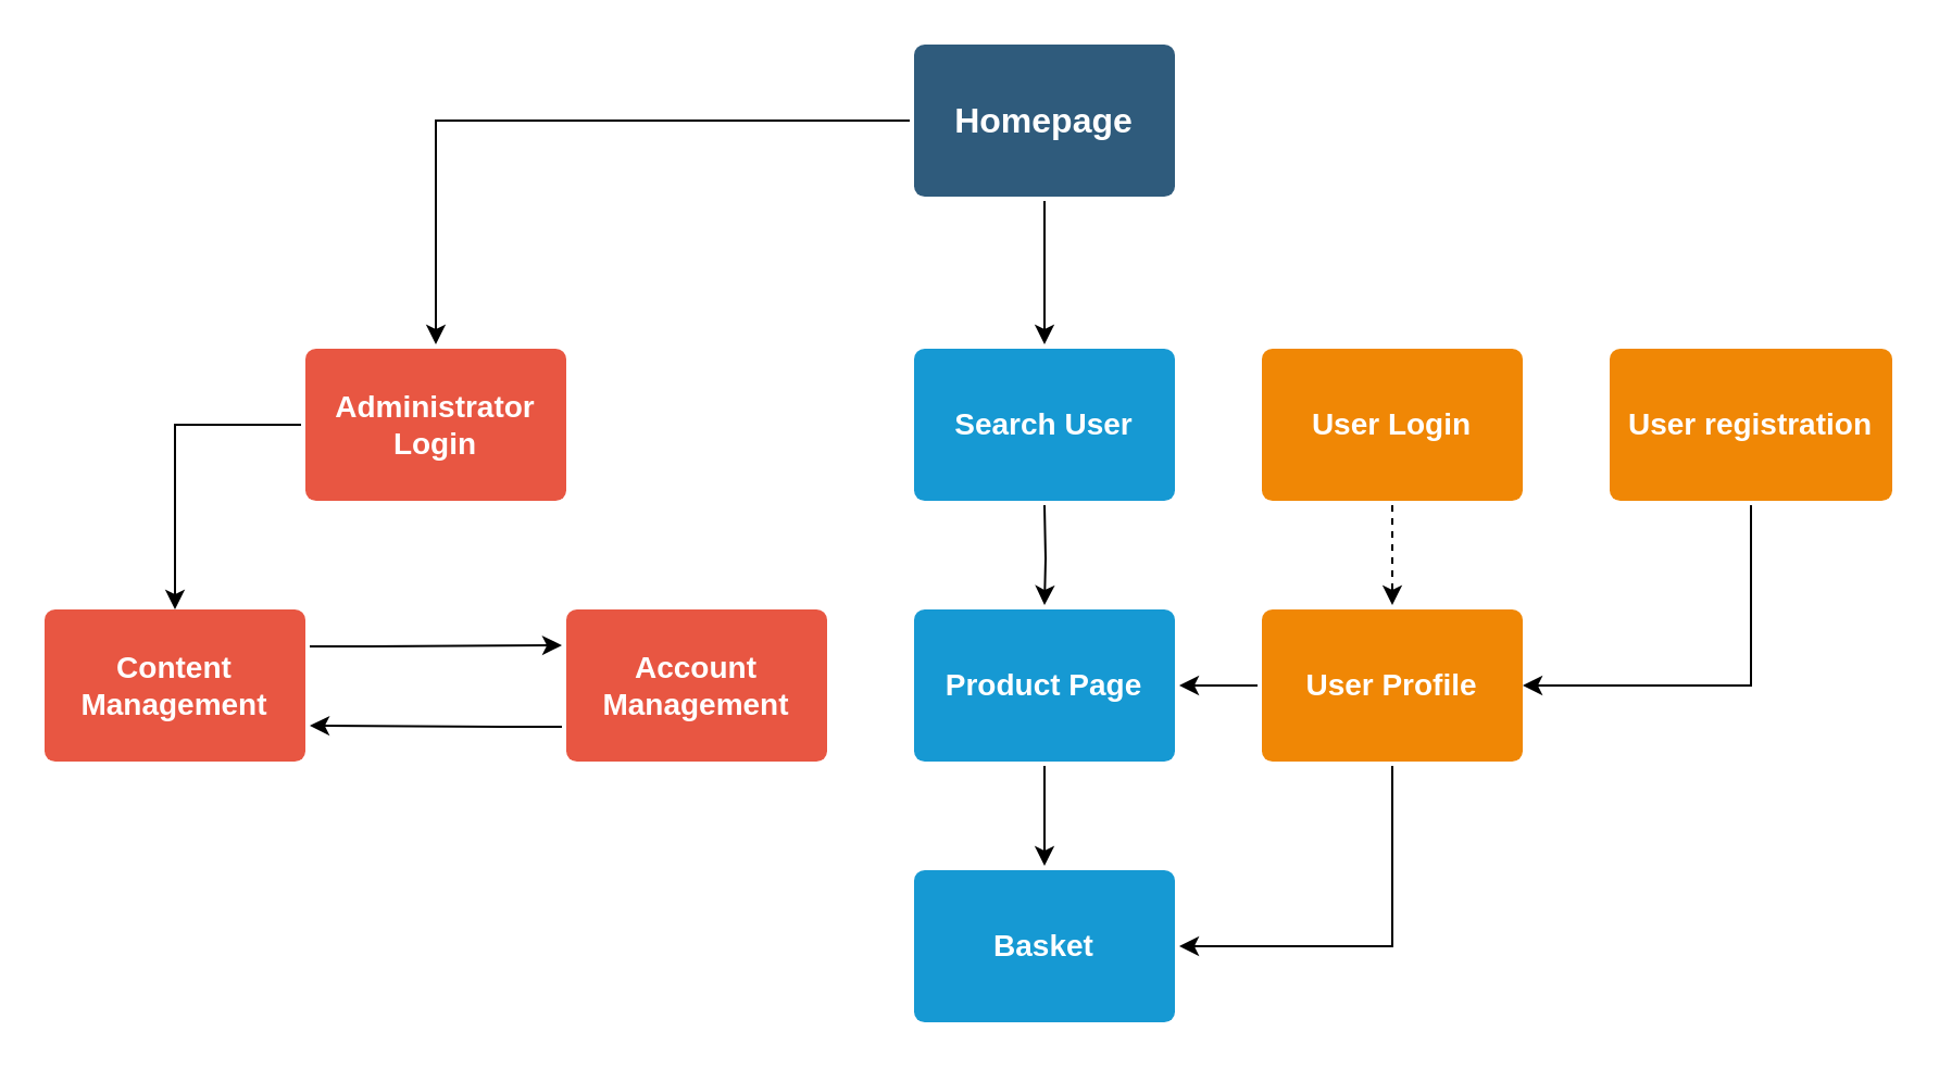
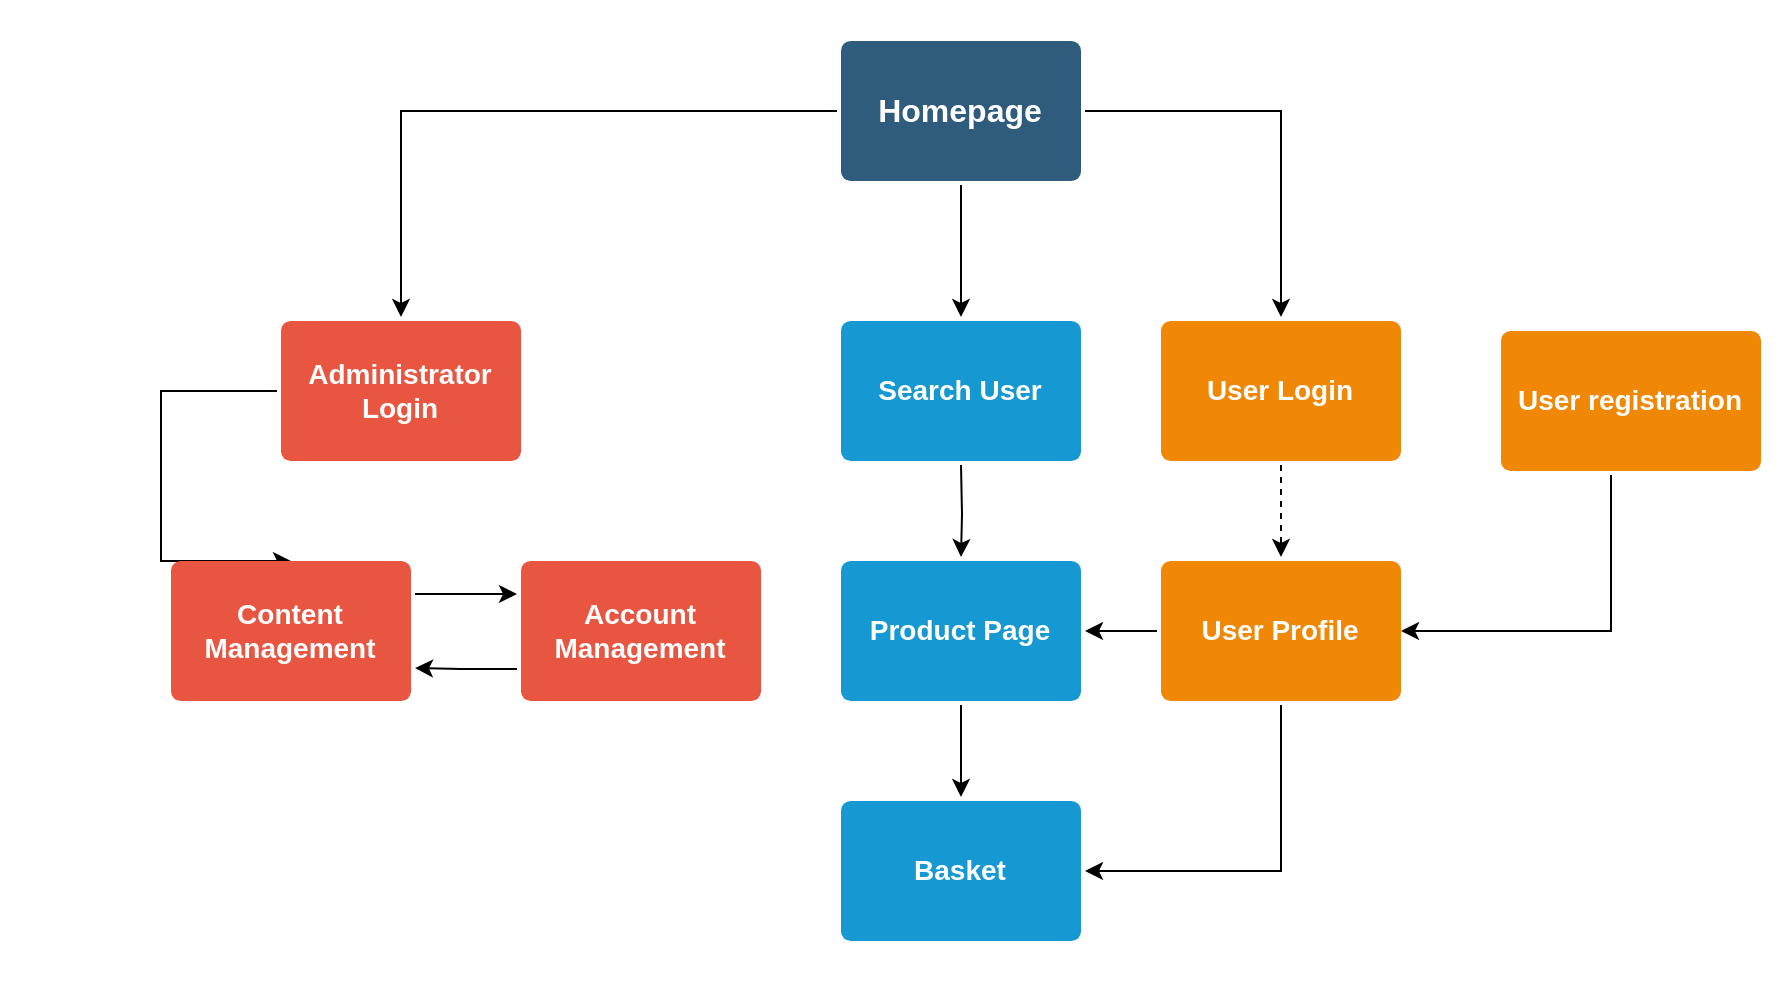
  <mxCell id="0" />
  <mxCell id="1" parent="0" />
  <mxCell id="2" style="edgeStyle=orthogonalEdgeStyle;rounded=0;orthogonalLoop=1;jettySize=auto;html=1;entryX=0.5;entryY=0;entryDx=0;entryDy=0;" edge="1" parent="1" source="5"><mxGeometry relative="1" as="geometry"><mxPoint x="480" y="158" as="targetPoint" /></mxGeometry></mxCell>
+ <mxCell id="3" style="edgeStyle=orthogonalEdgeStyle;rounded=0;orthogonalLoop=1;jettySize=auto;html=1;entryX=0.5;entryY=0;entryDx=0;entryDy=0;" edge="1" parent="1" source="5" target="13"><mxGeometry relative="1" as="geometry" /></mxCell>
  <mxCell id="4" style="edgeStyle=orthogonalEdgeStyle;rounded=0;orthogonalLoop=1;jettySize=auto;html=1;entryX=0.5;entryY=0;entryDx=0;entryDy=0;" edge="1" parent="1" source="5" target="7"><mxGeometry relative="1" as="geometry" /></mxCell>
  <mxCell id="5" value="Homepage" style="rounded=1;whiteSpace=wrap;html=1;shadow=0;labelBackgroundColor=none;strokeColor=none;strokeWidth=3;fillColor=#2F5B7C;fontFamily=Helvetica;fontSize=16;fontColor=#FFFFFF;align=center;fontStyle=1;spacing=5;arcSize=7;perimeterSpacing=2;" parent="1" vertex="1"><mxGeometry x="420" y="20" width="120" height="70" as="geometry" /></mxCell>
  <mxCell id="6" style="edgeStyle=orthogonalEdgeStyle;rounded=0;orthogonalLoop=1;jettySize=auto;html=1;entryX=0.5;entryY=0.027;entryDx=0;entryDy=0;entryPerimeter=0;" edge="1" parent="1" source="7" target="23"><mxGeometry relative="1" as="geometry"><mxPoint x="80" y="270" as="targetPoint" /><Array as="points"><mxPoint x="80" y="195" /></Array></mxGeometry></mxCell>
  <mxCell id="7" value="Administrator Login" style="rounded=1;whiteSpace=wrap;html=1;shadow=0;labelBackgroundColor=none;strokeColor=none;strokeWidth=3;fillColor=#e85642;fontFamily=Helvetica;fontSize=14;fontColor=#FFFFFF;align=center;spacing=5;fontStyle=1;arcSize=7;perimeterSpacing=2;" parent="1" vertex="1"><mxGeometry x="140" y="160" width="120" height="70" as="geometry" /></mxCell>
  <mxCell id="8" style="edgeStyle=orthogonalEdgeStyle;rounded=0;orthogonalLoop=1;jettySize=auto;html=1;entryX=1;entryY=0.5;entryDx=0;entryDy=0;" edge="1" parent="1" source="10" target="16"><mxGeometry relative="1" as="geometry" /></mxCell>
  <mxCell id="9" style="edgeStyle=orthogonalEdgeStyle;rounded=0;orthogonalLoop=1;jettySize=auto;html=1;entryX=1;entryY=0.5;entryDx=0;entryDy=0;" edge="1" parent="1" source="10" target="14"><mxGeometry relative="1" as="geometry"><mxPoint x="580" y="450" as="targetPoint" /><Array as="points"><mxPoint x="640" y="435" /></Array></mxGeometry></mxCell>
  <mxCell id="10" value="User Profile" style="rounded=1;whiteSpace=wrap;html=1;shadow=0;labelBackgroundColor=none;strokeColor=none;strokeWidth=3;fillColor=#F08705;fontFamily=Helvetica;fontSize=14;fontColor=#FFFFFF;align=center;spacing=5;fontStyle=1;arcSize=7;perimeterSpacing=2;" parent="1" vertex="1"><mxGeometry x="580" y="280" width="120" height="70" as="geometry" /></mxCell>
  <mxCell id="11" style="edgeStyle=orthogonalEdgeStyle;rounded=0;orthogonalLoop=1;jettySize=auto;html=1;entryX=0.5;entryY=0;entryDx=0;entryDy=0;" edge="1" parent="1" target="16"><mxGeometry relative="1" as="geometry"><mxPoint x="480" y="232" as="sourcePoint" /></mxGeometry></mxCell>
  <mxCell id="12" style="edgeStyle=orthogonalEdgeStyle;rounded=0;orthogonalLoop=1;jettySize=auto;html=1;entryX=0.5;entryY=0;entryDx=0;entryDy=0;dashed=1;" edge="1" parent="1" source="13" target="10"><mxGeometry relative="1" as="geometry" /></mxCell>
  <mxCell id="13" value="User Login" style="rounded=1;whiteSpace=wrap;html=1;shadow=0;labelBackgroundColor=none;strokeColor=none;strokeWidth=3;fillColor=#F08705;fontFamily=Helvetica;fontSize=14;fontColor=#FFFFFF;align=center;spacing=5;fontStyle=1;arcSize=7;perimeterSpacing=2;" vertex="1" parent="1"><mxGeometry x="580" y="160" width="120" height="70" as="geometry" /></mxCell>
  <mxCell id="14" value="Basket" style="rounded=1;whiteSpace=wrap;html=1;shadow=0;labelBackgroundColor=none;strokeColor=none;strokeWidth=3;fillColor=#1699d3;fontFamily=Helvetica;fontSize=14;fontColor=#FFFFFF;align=center;spacing=5;fontStyle=1;arcSize=7;perimeterSpacing=2;" vertex="1" parent="1"><mxGeometry x="420" y="400" width="120" height="70" as="geometry" /></mxCell>
  <mxCell id="15" style="edgeStyle=orthogonalEdgeStyle;rounded=0;orthogonalLoop=1;jettySize=auto;html=1;entryX=0.5;entryY=0;entryDx=0;entryDy=0;" edge="1" parent="1" source="16" target="14"><mxGeometry relative="1" as="geometry" /></mxCell>
  <mxCell id="16" value="Product Page" style="rounded=1;whiteSpace=wrap;html=1;shadow=0;labelBackgroundColor=none;strokeColor=none;strokeWidth=3;fillColor=#1699d3;fontFamily=Helvetica;fontSize=14;fontColor=#FFFFFF;align=center;spacing=5;fontStyle=1;arcSize=7;perimeterSpacing=2;" parent="1" vertex="1"><mxGeometry x="420" y="280" width="120" height="70" as="geometry" /></mxCell>
  <mxCell id="17" style="edgeStyle=orthogonalEdgeStyle;rounded=0;orthogonalLoop=1;jettySize=auto;html=1;entryX=0.984;entryY=0.5;entryDx=0;entryDy=0;entryPerimeter=0;" edge="1" parent="1" source="18" target="10"><mxGeometry relative="1" as="geometry"><mxPoint x="740" y="330" as="targetPoint" /><Array as="points"><mxPoint x="805" y="315" /></Array></mxGeometry></mxCell>
- <mxCell id="18" value="User registration" style="rounded=1;whiteSpace=wrap;html=1;shadow=0;labelBackgroundColor=none;strokeColor=none;strokeWidth=3;fillColor=#F08705;fontFamily=Helvetica;fontSize=14;fontColor=#FFFFFF;align=center;spacing=5;fontStyle=1;arcSize=7;perimeterSpacing=2;" vertex="1" parent="1"><mxGeometry x="740" y="160" width="130" height="70" as="geometry" /></mxCell>
+ <mxCell id="18" value="User registration" style="rounded=1;whiteSpace=wrap;html=1;shadow=0;labelBackgroundColor=none;strokeColor=none;strokeWidth=3;fillColor=#F08705;fontFamily=Helvetica;fontSize=14;fontColor=#FFFFFF;align=center;spacing=5;fontStyle=1;arcSize=7;perimeterSpacing=2;" vertex="1" parent="1"><mxGeometry x="750" y="165" width="130" height="70" as="geometry" /></mxCell>
  <mxCell id="19" value="Search User" style="rounded=1;whiteSpace=wrap;html=1;shadow=0;labelBackgroundColor=none;strokeColor=none;strokeWidth=3;fillColor=#1699d3;fontFamily=Helvetica;fontSize=14;fontColor=#FFFFFF;align=center;spacing=5;fontStyle=1;arcSize=7;perimeterSpacing=2;" vertex="1" parent="1"><mxGeometry x="420" y="160" width="120" height="70" as="geometry" /></mxCell>
  <mxCell id="20" style="edgeStyle=orthogonalEdgeStyle;rounded=0;orthogonalLoop=1;jettySize=auto;html=1;entryX=1;entryY=0.75;entryDx=0;entryDy=0;" edge="1" parent="1" source="21" target="23"><mxGeometry relative="1" as="geometry"><Array as="points"><mxPoint x="230" y="334" /><mxPoint x="230" y="334" /></Array></mxGeometry></mxCell>
  <mxCell id="21" value="Account Management" style="rounded=1;whiteSpace=wrap;html=1;shadow=0;labelBackgroundColor=none;strokeColor=none;strokeWidth=3;fillColor=#e85642;fontFamily=Helvetica;fontSize=14;fontColor=#FFFFFF;align=center;spacing=5;fontStyle=1;arcSize=7;perimeterSpacing=2;" vertex="1" parent="1"><mxGeometry x="260" y="280" width="120" height="70" as="geometry" /></mxCell>
  <mxCell id="22" style="edgeStyle=orthogonalEdgeStyle;rounded=0;orthogonalLoop=1;jettySize=auto;html=1;entryX=0;entryY=0.25;entryDx=0;entryDy=0;" edge="1" parent="1" source="23" target="21"><mxGeometry relative="1" as="geometry"><Array as="points"><mxPoint x="170" y="297" /><mxPoint x="170" y="297" /></Array></mxGeometry></mxCell>
- <mxCell id="23" value="Content Management" style="rounded=1;whiteSpace=wrap;html=1;shadow=0;labelBackgroundColor=none;strokeColor=none;strokeWidth=3;fillColor=#e85642;fontFamily=Helvetica;fontSize=14;fontColor=#FFFFFF;align=center;spacing=5;fontStyle=1;arcSize=7;perimeterSpacing=2;" vertex="1" parent="1"><mxGeometry x="20" y="280" width="120" height="70" as="geometry" /></mxCell>
+ <mxCell id="23" value="Content Management" style="rounded=1;whiteSpace=wrap;html=1;shadow=0;labelBackgroundColor=none;strokeColor=none;strokeWidth=3;fillColor=#e85642;fontFamily=Helvetica;fontSize=14;fontColor=#FFFFFF;align=center;spacing=5;fontStyle=1;arcSize=7;perimeterSpacing=2;" vertex="1" parent="1"><mxGeometry x="85" y="280" width="120" height="70" as="geometry" /></mxCell>
